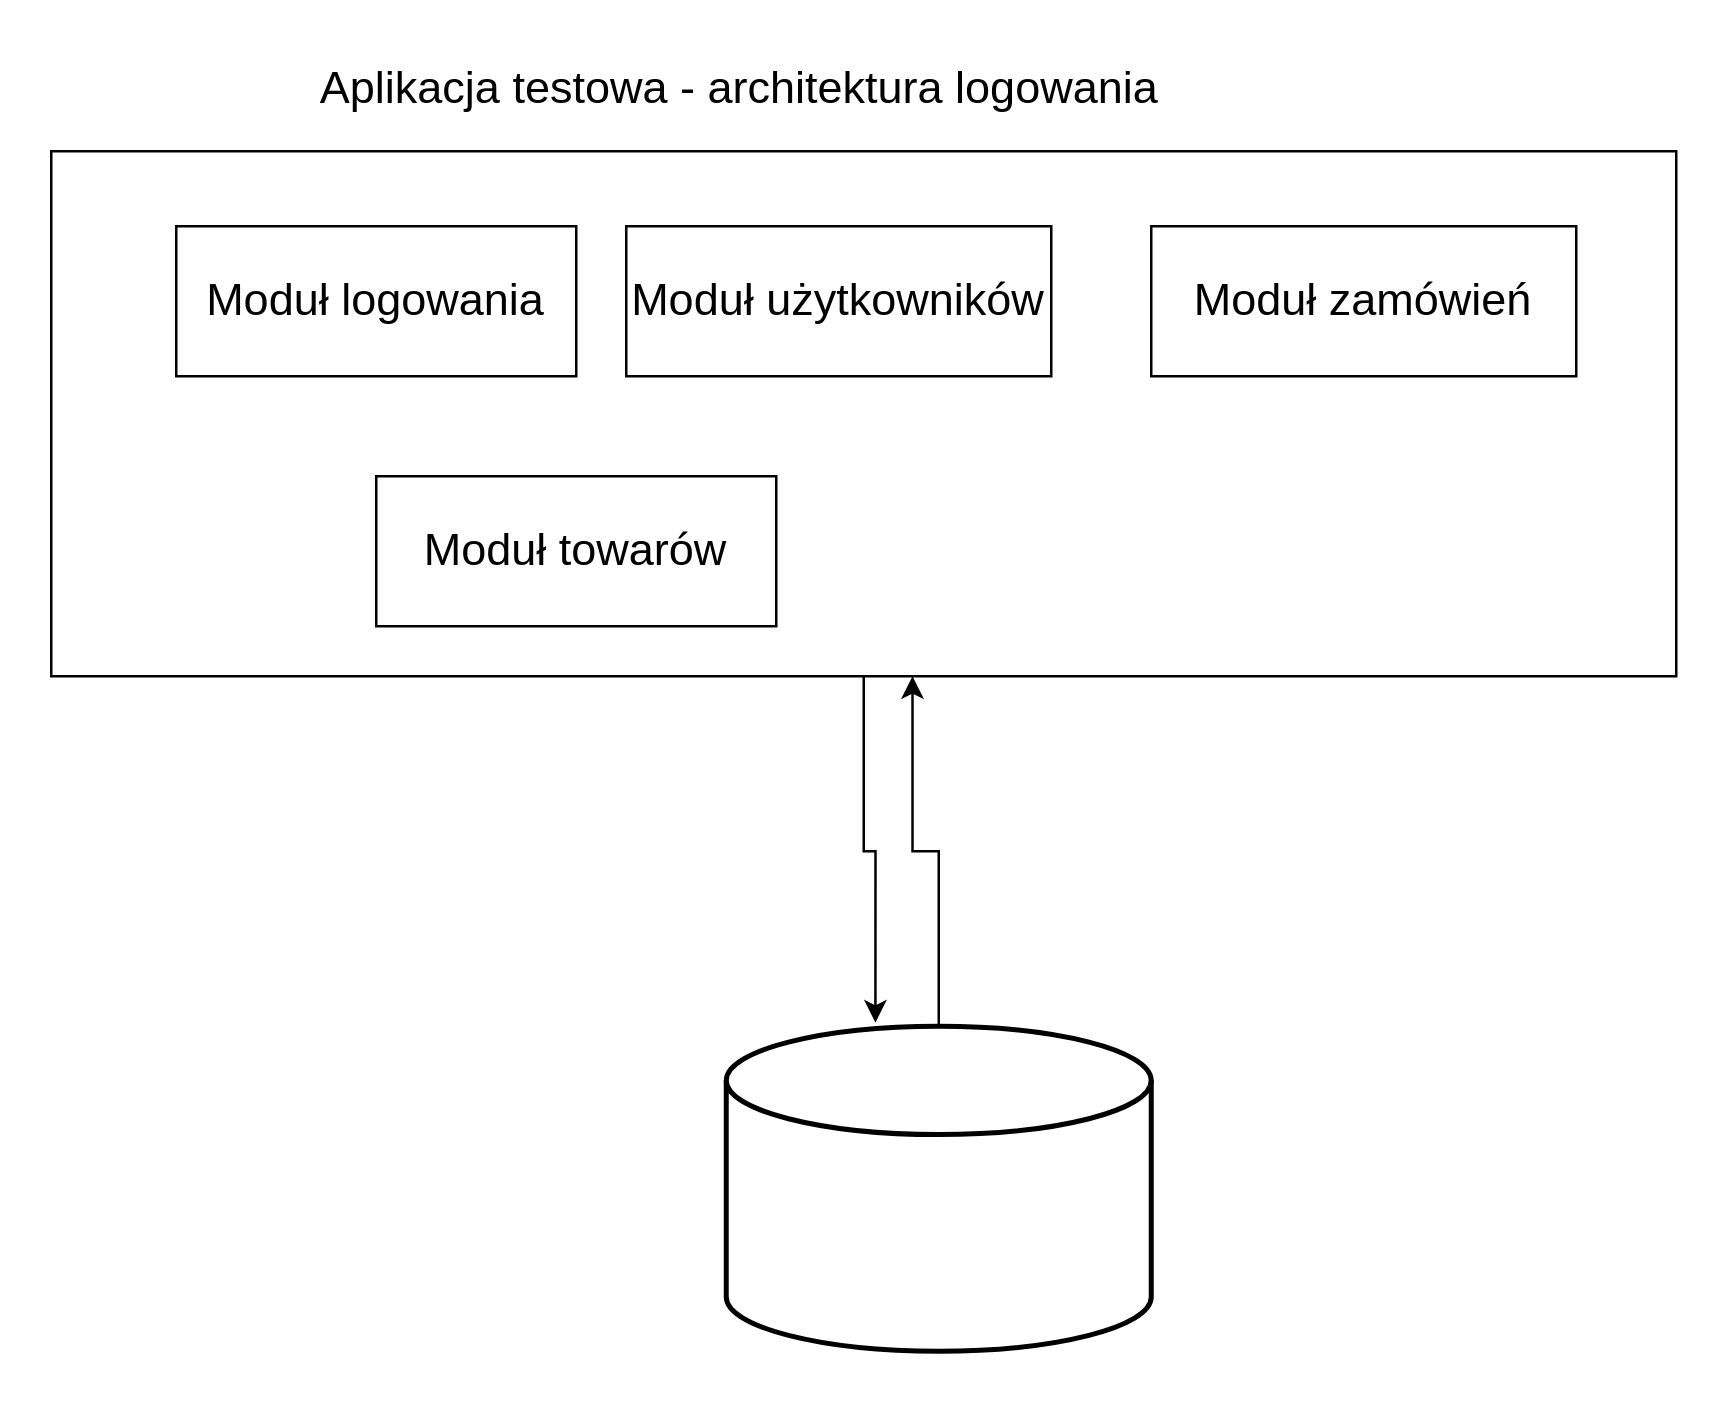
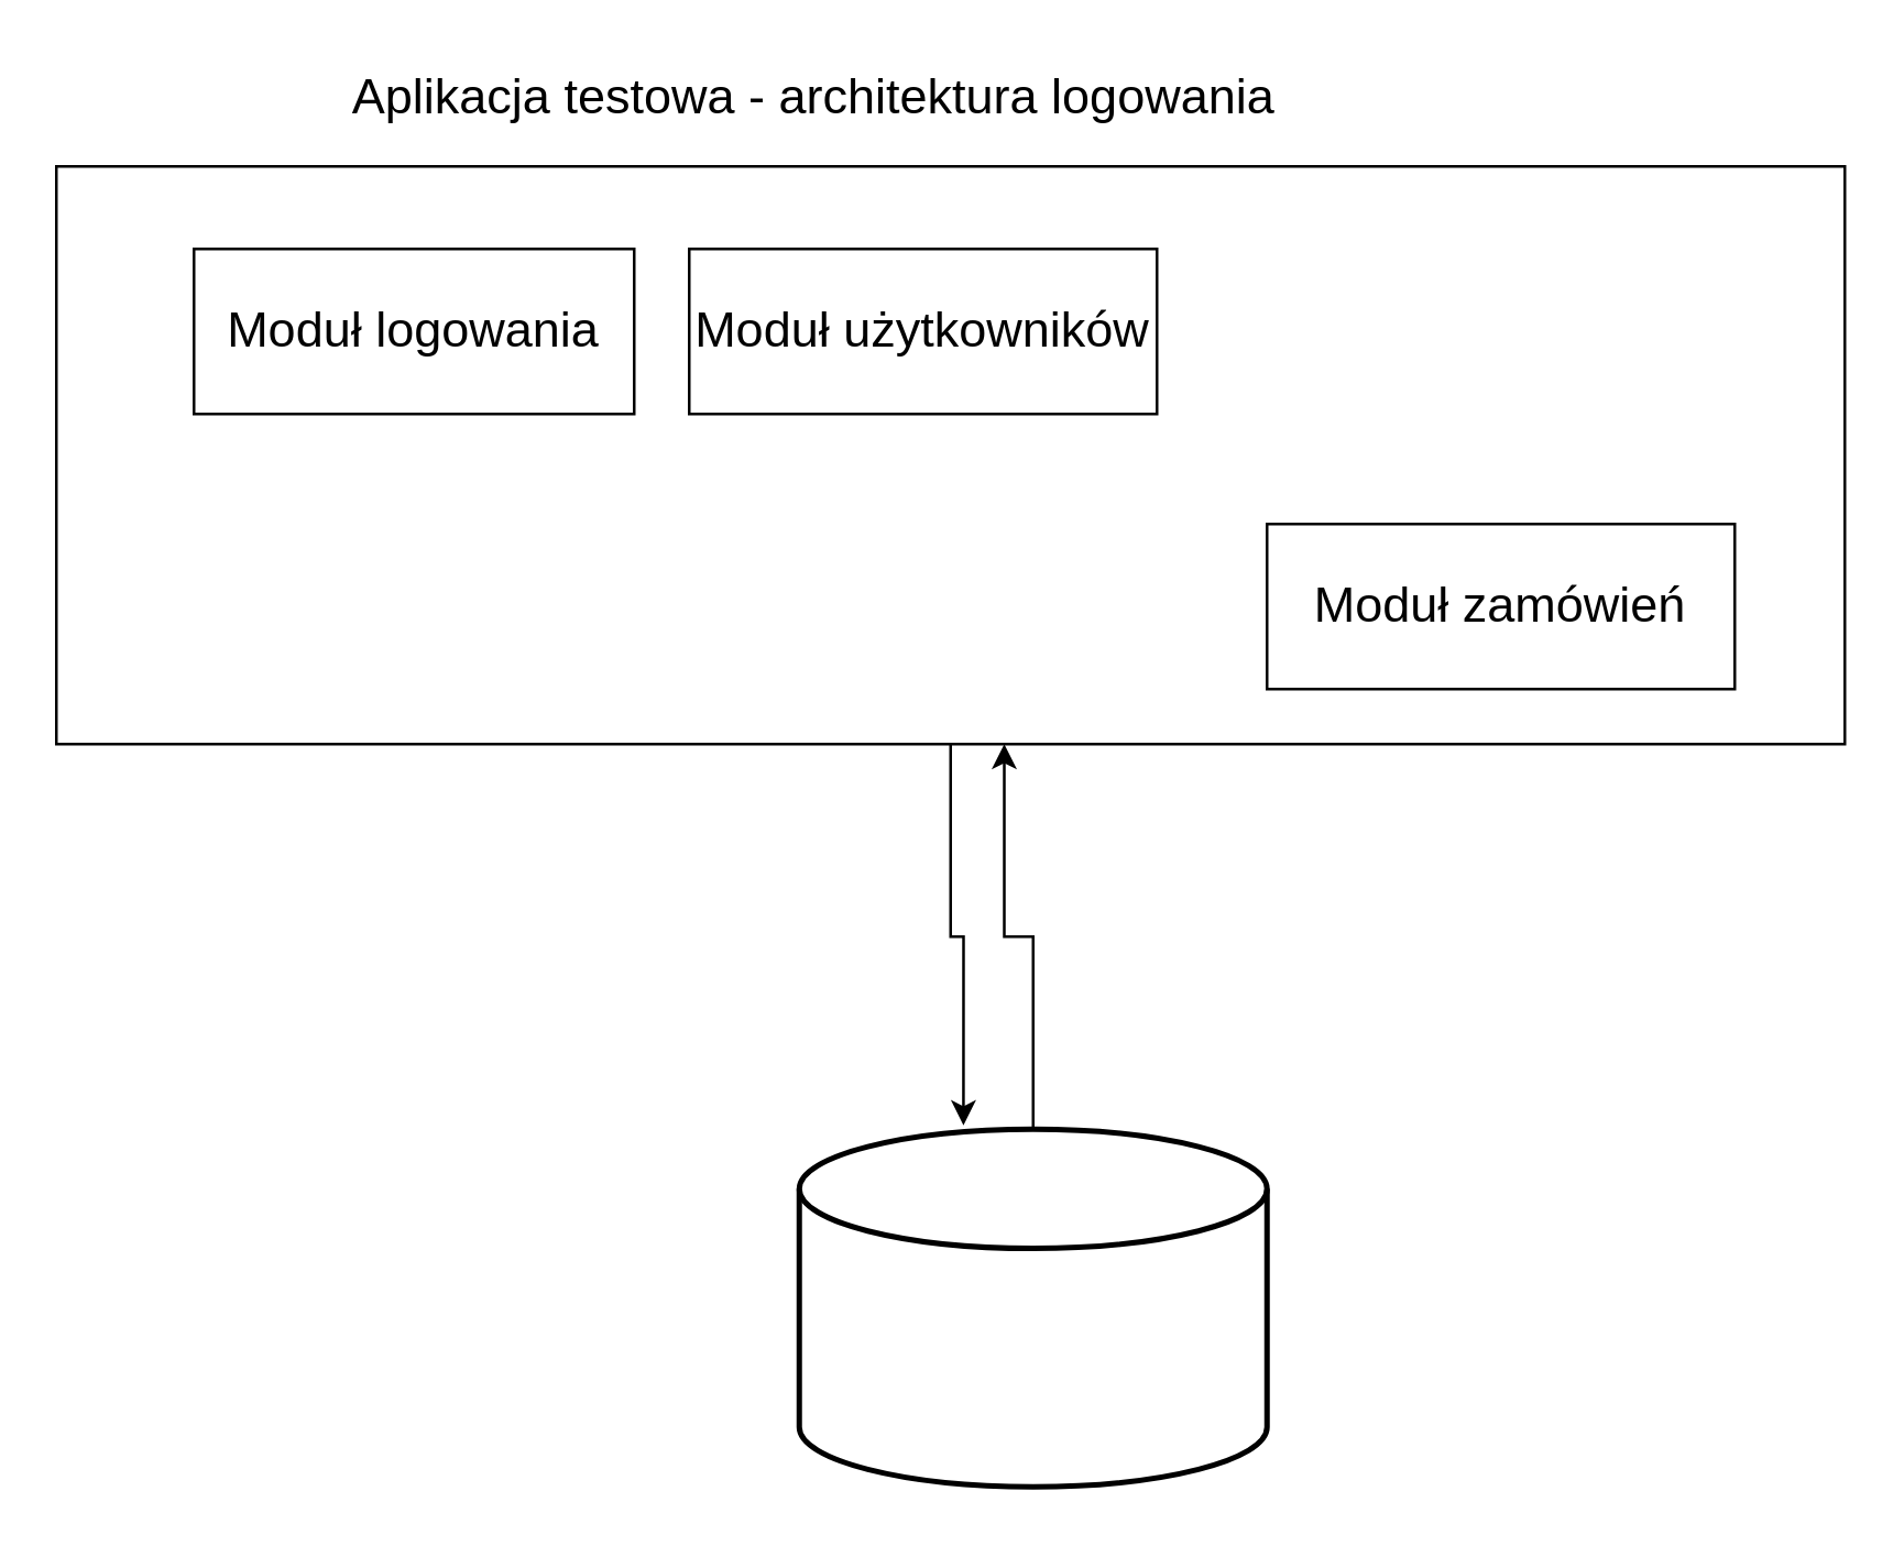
  <mxCell id="0" />
  <mxCell id="1" parent="0" />
  <mxCell id="2" style="edgeStyle=orthogonalEdgeStyle;rounded=0;orthogonalLoop=1;jettySize=auto;html=1;entryX=0.351;entryY=-0.011;entryDx=0;entryDy=0;entryPerimeter=0;fontSize=18;" parent="1" source="3" target="9" edge="1"><mxGeometry relative="1" as="geometry" /></mxCell>
  <mxCell id="3" value="" style="rounded=0;whiteSpace=wrap;html=1;" parent="1" vertex="1"><mxGeometry x="20" y="60" width="650" height="210" as="geometry" /></mxCell>
  <mxCell id="4" value="&lt;div style=&quot;font-size: 18px;&quot;&gt;Aplikacja testowa - architektura logowania&lt;/div&gt;" style="text;html=1;align=center;verticalAlign=middle;resizable=0;points=[];autosize=1;strokeColor=none;fillColor=none;fontSize=18;" parent="1" vertex="1"><mxGeometry x="110" y="20" width="370" height="30" as="geometry" /></mxCell>
  <mxCell id="5" value="Moduł logowania" style="rounded=0;whiteSpace=wrap;html=1;fontSize=18;" parent="1" vertex="1"><mxGeometry x="70" y="90" width="160" height="60" as="geometry" /></mxCell>
  <mxCell id="6" value="Moduł użytkowników" style="rounded=0;whiteSpace=wrap;html=1;fontSize=18;" parent="1" vertex="1"><mxGeometry x="250" y="90" width="170" height="60" as="geometry" /></mxCell>
- <mxCell id="7" value="Moduł towarów" style="rounded=0;whiteSpace=wrap;html=1;fontSize=18;" parent="1" vertex="1"><mxGeometry x="150" y="190" width="160" height="60" as="geometry" /></mxCell>
  <mxCell id="8" style="edgeStyle=orthogonalEdgeStyle;rounded=0;orthogonalLoop=1;jettySize=auto;html=1;entryX=0.53;entryY=1;entryDx=0;entryDy=0;entryPerimeter=0;fontSize=18;" parent="1" source="9" target="3" edge="1"><mxGeometry relative="1" as="geometry" /></mxCell>
  <mxCell id="9" value="" style="strokeWidth=2;html=1;shape=mxgraph.flowchart.database;whiteSpace=wrap;fontSize=18;" parent="1" vertex="1"><mxGeometry x="290" y="410" width="170" height="130" as="geometry" /></mxCell>
- <mxCell id="10" value="Moduł zamówień" style="rounded=0;whiteSpace=wrap;html=1;fontSize=18;" parent="1" vertex="1"><mxGeometry x="460" y="90" width="170" height="60" as="geometry" /></mxCell>
+ <mxCell id="10" value="Moduł zamówień" style="rounded=0;whiteSpace=wrap;html=1;fontSize=18;" parent="1" vertex="1"><mxGeometry x="460" y="190" width="170" height="60" as="geometry" /></mxCell>
